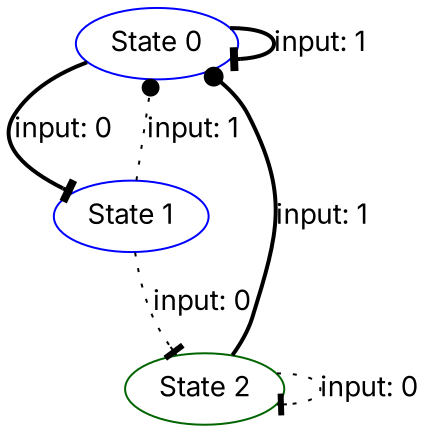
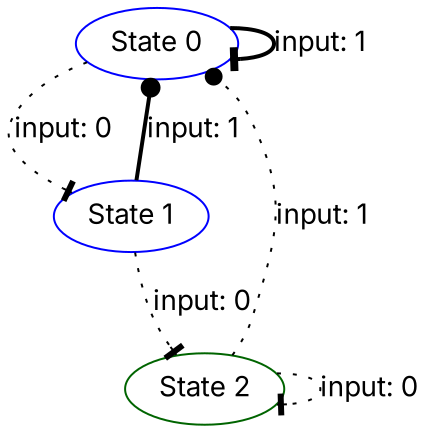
  digraph {
    fontname=Inter
    node [color=blue fontname=Inter]
    edge [arrowhead=tee fontname=Inter style=dotted]
    n1 [label="State 0"]
    n2 [label="State 1"]
    n3 [color=darkgreen label="State 2"]
    n1 -> n1 [label="input: 1" style=bold]
-   n1 -> n2 [label="input: 0" style=bold]
-   n2 -> n1 [arrowhead=dot label="input: 1"]
+   n1 -> n2 [label="input: 0"]
+   n2 -> n1 [arrowhead=dot label="input: 1" style=bold]
    n2 -> n3 [label="input: 0"]
-   n3 -> n1 [arrowhead=dot label="input: 1" style=bold]
+   n3 -> n1 [arrowhead=dot label="input: 1"]
    n3 -> n3 [label="input: 0"]
  }
